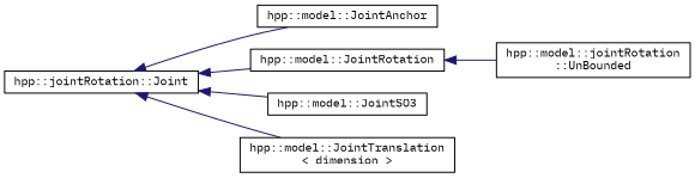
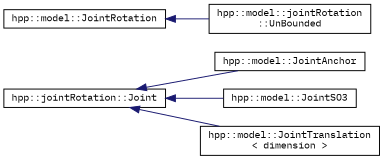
  digraph {
    fontname="IBM Plex Mono"
    rankdir=LR
    node [color=black fillcolor=white fontname="IBM Plex Mono" fontsize=10 shape=record style=filled]
    edge [color=midnightblue dir=back fontname="IBM Plex Mono" fontsize=10 labelfontname=Helvetica labelfontsize=10 style=solid]
    n1 [height=0.2 label="hpp::jointRotation::Joint" width=0.4]
    n2 [height=0.2 label="hpp::model::JointAnchor" width=0.4]
    n3 [height=0.2 label="hpp::model::JointRotation" width=0.4]
    n4 [height=0.2 label="hpp::model::JointSO3" width=0.4]
    n5 [height=0.2 label="hpp::model::JointTranslation\l\< dimension \>" width=0.4]
    n6 [height=0.2 label="hpp::model::jointRotation\l::UnBounded" width=0.4]
    n1 -> n2
-   n1 -> n3
    n1 -> n4
    n1 -> n5
    n3 -> n6
  }
